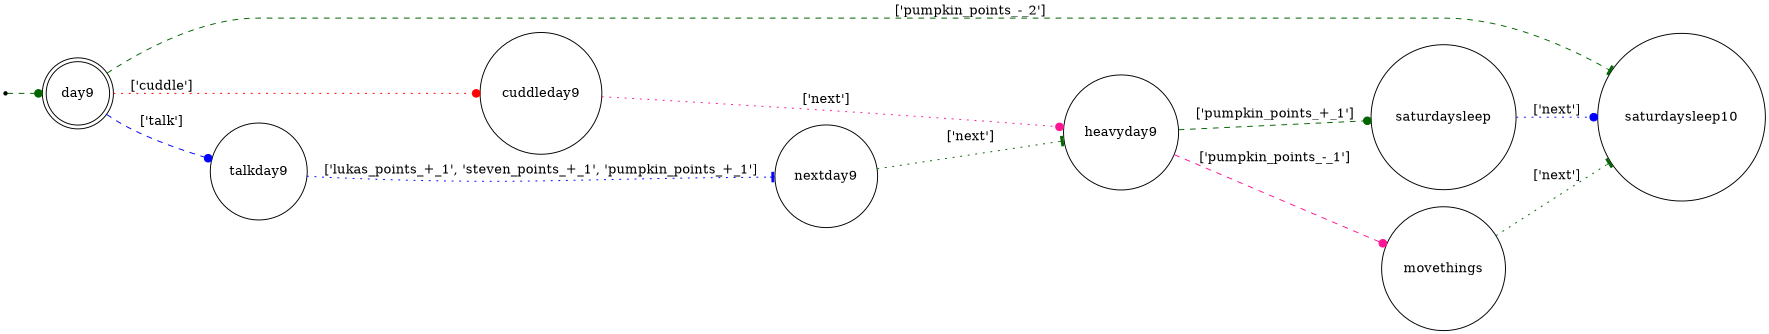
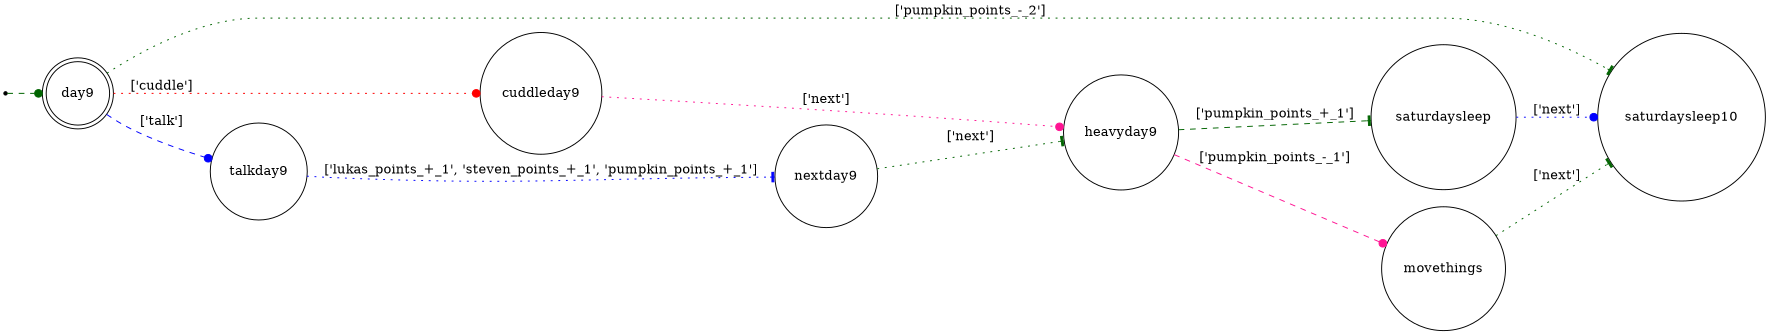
  digraph {
    rankdir=LR
    node [shape=circle]
    edge [arrowhead=dot color=darkgreen style=dotted]
    day9 [shape=doublecircle]
    n2 [label=saturdaysleep10]
    cuddleday9
    talkday9
    heavyday9
    nextday9
    qi [shape=point]
    saturdaysleep
    movethings
-   day9 -> n2 [arrowhead=tee label="['pumpkin_points_-_2']" style=dashed]
+   day9 -> n2 [arrowhead=tee label="['pumpkin_points_-_2']"]
    day9 -> cuddleday9 [color=red label="['cuddle']"]
    day9 -> talkday9 [color=blue label="['talk']" style=dashed]
    cuddleday9 -> heavyday9 [color=deeppink label="['next']"]
    talkday9 -> nextday9 [arrowhead=tee color=blue label="['lukas_points_+_1', 'steven_points_+_1', 'pumpkin_points_+_1']"]
-   heavyday9 -> saturdaysleep [label="['pumpkin_points_+_1']" style=dashed]
+   heavyday9 -> saturdaysleep [arrowhead=tee label="['pumpkin_points_+_1']" style=dashed]
    heavyday9 -> movethings [color=deeppink label="['pumpkin_points_-_1']" style=dashed]
    nextday9 -> heavyday9 [arrowhead=tee label="['next']"]
    qi -> day9 [style=dashed]
    saturdaysleep -> n2 [color=blue label="['next']"]
    movethings -> n2 [arrowhead=tee label="['next']"]
  }
